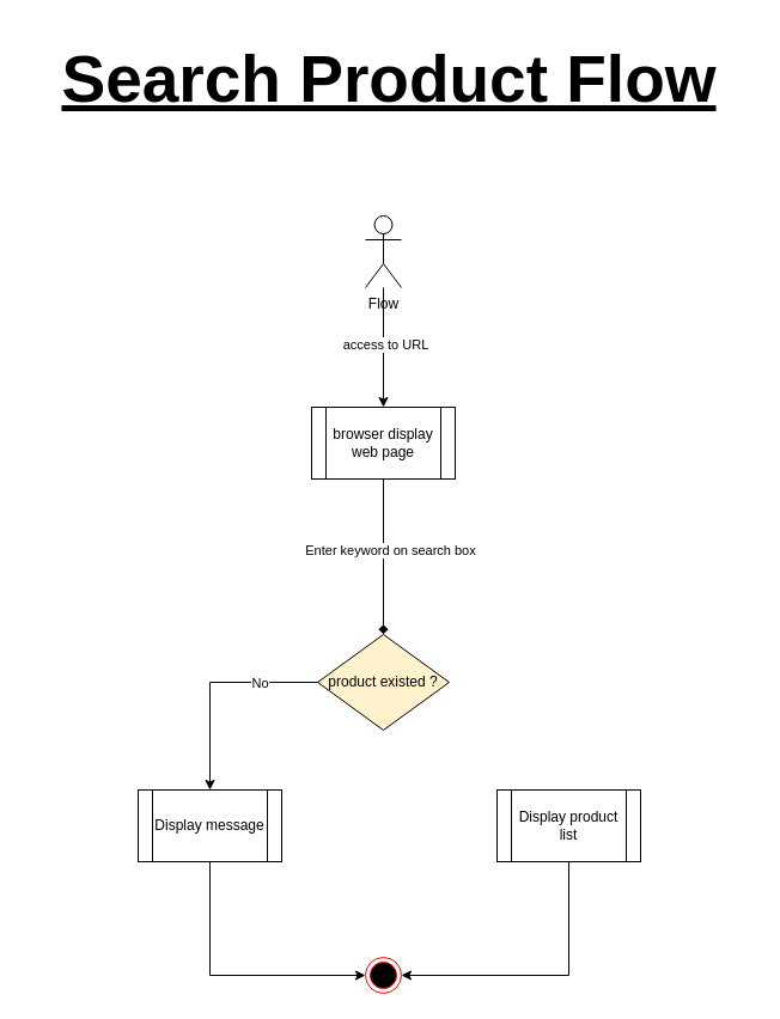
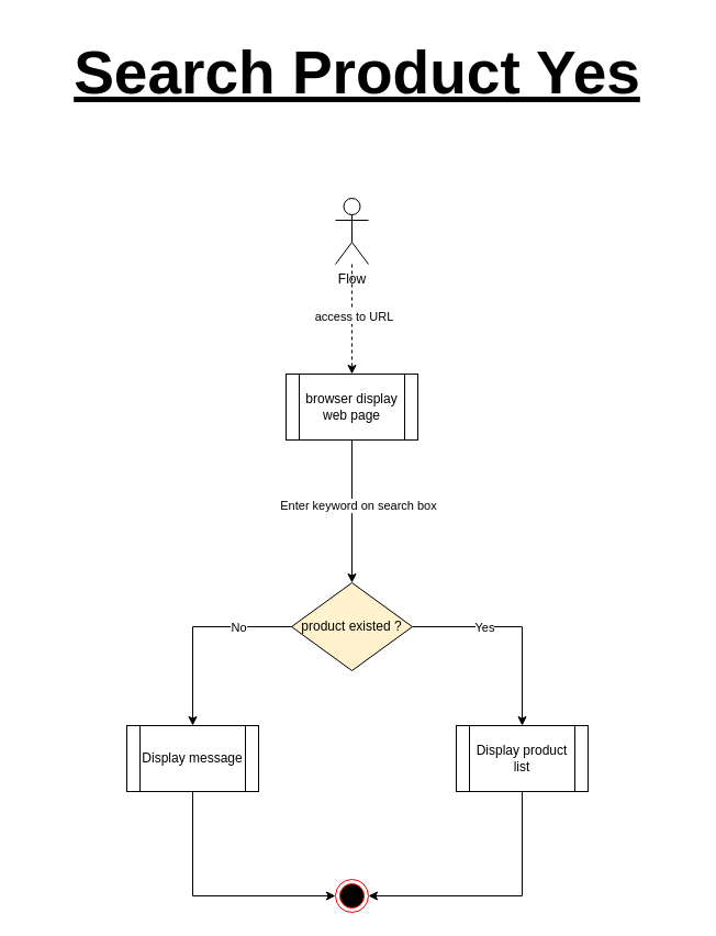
  <mxCell id="0" />
  <mxCell id="1" parent="0" />
  <mxCell id="2" value="Flow" style="shape=umlActor;verticalLabelPosition=bottom;verticalAlign=top;html=1;outlineConnect=0;" vertex="1" parent="1"><mxGeometry x="305" y="180" width="30" height="60" as="geometry" /></mxCell>
- <mxCell id="3" value="" style="endArrow=classic;html=1;rounded=0;" edge="1" parent="1" source="2" target="5"><mxGeometry width="50" height="50" relative="1" as="geometry"><mxPoint x="75" y="350" as="sourcePoint" /><mxPoint x="275" y="300" as="targetPoint" /></mxGeometry></mxCell>
+ <mxCell id="3" value="" style="endArrow=classic;html=1;rounded=0;dashed=1;" edge="1" parent="1" source="2" target="5"><mxGeometry width="50" height="50" relative="1" as="geometry"><mxPoint x="75" y="350" as="sourcePoint" /><mxPoint x="275" y="300" as="targetPoint" /></mxGeometry></mxCell>
  <mxCell id="4" value="access to URL" style="edgeLabel;html=1;align=center;verticalAlign=middle;resizable=0;points=[];" vertex="1" connectable="0" parent="3"><mxGeometry x="-0.07" y="1" relative="1" as="geometry"><mxPoint as="offset" /></mxGeometry></mxCell>
  <mxCell id="5" value="browser display web page" style="shape=process;whiteSpace=wrap;html=1;backgroundOutline=1;" vertex="1" parent="1"><mxGeometry x="260" y="340" width="120" height="60" as="geometry" /></mxCell>
  <mxCell id="6" value="product existed ?" style="rhombus;whiteSpace=wrap;html=1;fillColor=#fff2cc;" vertex="1" parent="1"><mxGeometry x="265" y="530" width="110" height="80" as="geometry" /></mxCell>
- <mxCell id="7" value="" style="endArrow=diamond;html=1;rounded=0;exitX=0.5;exitY=1;exitDx=0;exitDy=0;" edge="1" parent="1" source="5" target="6"><mxGeometry width="50" height="50" relative="1" as="geometry"><mxPoint x="605" y="300" as="sourcePoint" /><mxPoint x="575" y="370" as="targetPoint" /><Array as="points" /></mxGeometry></mxCell>
+ <mxCell id="7" value="" style="endArrow=classic;html=1;rounded=0;exitX=0.5;exitY=1;exitDx=0;exitDy=0;" edge="1" parent="1" source="5" target="6"><mxGeometry width="50" height="50" relative="1" as="geometry"><mxPoint x="605" y="300" as="sourcePoint" /><mxPoint x="575" y="370" as="targetPoint" /><Array as="points" /></mxGeometry></mxCell>
  <mxCell id="8" value="Enter keyword on search box" style="edgeLabel;html=1;align=center;verticalAlign=middle;resizable=0;points=[];" vertex="1" connectable="0" parent="7"><mxGeometry x="-0.363" y="-2" relative="1" as="geometry"><mxPoint x="7" y="18" as="offset" /></mxGeometry></mxCell>
- <mxCell id="9" value="Search Product Flow" style="text;html=1;whiteSpace=wrap;strokeColor=none;fillColor=none;align=center;verticalAlign=middle;rounded=0;fontSize=55;fontStyle=5" vertex="1" parent="1"><mxGeometry x="20" y="20" width="610" height="90" as="geometry" /></mxCell>
+ <mxCell id="9" value="Search Product Yes" style="text;html=1;whiteSpace=wrap;strokeColor=none;fillColor=none;align=center;verticalAlign=middle;rounded=0;fontSize=55;fontStyle=5" vertex="1" parent="1"><mxGeometry x="20" y="20" width="610" height="90" as="geometry" /></mxCell>
  <mxCell id="10" value="" style="ellipse;html=1;shape=endState;fillColor=#000000;strokeColor=#ff0000;" vertex="1" parent="1"><mxGeometry x="305" y="800" width="30" height="30" as="geometry" /></mxCell>
  <mxCell id="11" value="Display message" style="shape=process;whiteSpace=wrap;html=1;backgroundOutline=1;" vertex="1" parent="1"><mxGeometry x="115" y="660" width="120" height="60" as="geometry" /></mxCell>
  <mxCell id="12" value="" style="endArrow=classic;html=1;rounded=0;exitX=0.5;exitY=1;exitDx=0;exitDy=0;entryX=0;entryY=0.5;entryDx=0;entryDy=0;" edge="1" parent="1" source="11" target="10"><mxGeometry width="50" height="50" relative="1" as="geometry"><mxPoint x="475" y="870" as="sourcePoint" /><mxPoint x="776" y="952" as="targetPoint" /><mxPoint as="offset" /><Array as="points"><mxPoint x="175" y="815" /></Array></mxGeometry></mxCell>
  <mxCell id="13" value="" style="endArrow=classic;html=1;rounded=0;exitX=0;exitY=0.5;exitDx=0;exitDy=0;entryX=0.5;entryY=0;entryDx=0;entryDy=0;" edge="1" parent="1" source="6" target="11"><mxGeometry width="50" height="50" relative="1" as="geometry"><mxPoint x="555" y="720" as="sourcePoint" /><mxPoint x="856" y="802" as="targetPoint" /><mxPoint as="offset" /><Array as="points"><mxPoint x="175" y="570" /></Array></mxGeometry></mxCell>
  <mxCell id="14" value="No" style="edgeLabel;html=1;align=center;verticalAlign=middle;resizable=0;points=[];" vertex="1" connectable="0" parent="13"><mxGeometry x="-0.03" y="1" relative="1" as="geometry"><mxPoint x="38" y="-1" as="offset" /></mxGeometry></mxCell>
  <mxCell id="15" value="" style="endArrow=classic;html=1;rounded=0;entryX=1;entryY=0.5;entryDx=0;entryDy=0;exitX=0.5;exitY=1;exitDx=0;exitDy=0;" edge="1" parent="1" source="16" target="10"><mxGeometry width="50" height="50" relative="1" as="geometry"><mxPoint x="505" y="780" as="sourcePoint" /><mxPoint x="292" y="981" as="targetPoint" /><mxPoint as="offset" /><Array as="points"><mxPoint x="475" y="815" /></Array></mxGeometry></mxCell>
  <mxCell id="16" value="Display product list" style="shape=process;whiteSpace=wrap;html=1;backgroundOutline=1;" vertex="1" parent="1"><mxGeometry x="415" y="660" width="120" height="60" as="geometry" /></mxCell>
+ <mxCell id="17" value="" style="endArrow=classic;html=1;rounded=0;entryX=0.5;entryY=0;entryDx=0;entryDy=0;exitX=1;exitY=0.5;exitDx=0;exitDy=0;" edge="1" parent="1" source="6" target="16"><mxGeometry width="50" height="50" relative="1" as="geometry"><mxPoint x="568" y="930" as="sourcePoint" /><mxPoint x="405" y="1151" as="targetPoint" /><mxPoint as="offset" /><Array as="points"><mxPoint x="475" y="570" /></Array></mxGeometry></mxCell>
+ <mxCell id="18" value="Yes" style="edgeLabel;html=1;align=center;verticalAlign=middle;resizable=0;points=[];" vertex="1" connectable="0" parent="17"><mxGeometry x="-0.319" relative="1" as="geometry"><mxPoint as="offset" /></mxGeometry></mxCell>
